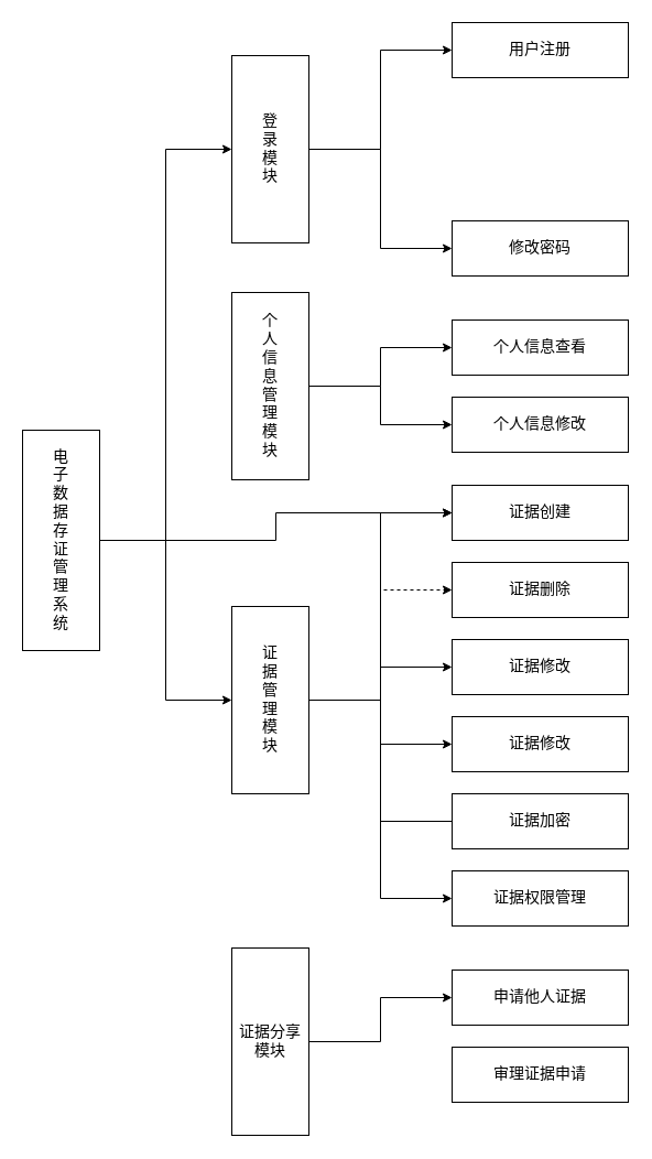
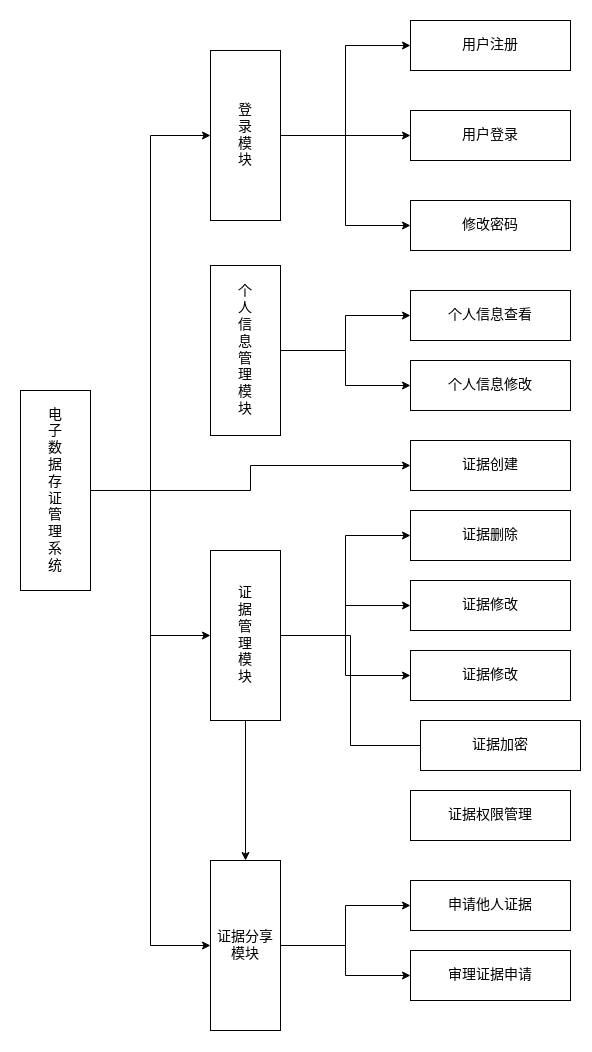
  <mxCell id="0" />
  <mxCell id="1" parent="0" />
  <mxCell id="2" style="edgeStyle=orthogonalEdgeStyle;rounded=0;orthogonalLoop=1;jettySize=auto;html=1;entryX=0;entryY=0.5;entryDx=0;entryDy=0;fontFamily=宋体;fontSize=14;strokeWidth=1;" edge="1" parent="1" source="6" target="10"><mxGeometry relative="1" as="geometry" /></mxCell>
  <mxCell id="3" style="edgeStyle=orthogonalEdgeStyle;rounded=0;orthogonalLoop=1;jettySize=auto;html=1;fontFamily=宋体;fontSize=14;strokeWidth=1;" edge="1" parent="1" source="6" target="35"><mxGeometry relative="1" as="geometry" /></mxCell>
  <mxCell id="4" style="edgeStyle=orthogonalEdgeStyle;rounded=0;orthogonalLoop=1;jettySize=auto;html=1;entryX=0;entryY=0.5;entryDx=0;entryDy=0;fontFamily=宋体;fontSize=14;strokeWidth=1;" edge="1" parent="1" source="6" target="30"><mxGeometry relative="1" as="geometry" /></mxCell>
+ <mxCell id="5" style="edgeStyle=orthogonalEdgeStyle;rounded=0;orthogonalLoop=1;jettySize=auto;html=1;entryX=0;entryY=0.5;entryDx=0;entryDy=0;fontFamily=宋体;fontSize=14;strokeWidth=1;" edge="1" parent="1" source="6" target="13"><mxGeometry relative="1" as="geometry" /></mxCell>
  <mxCell id="6" value="&lt;font face=&quot;宋体&quot; style=&quot;font-size: 14px;&quot;&gt;电&lt;br style=&quot;font-size: 14px;&quot;&gt;子&lt;br style=&quot;font-size: 14px;&quot;&gt;数&lt;br style=&quot;font-size: 14px;&quot;&gt;据&lt;br style=&quot;font-size: 14px;&quot;&gt;存&lt;br style=&quot;font-size: 14px;&quot;&gt;证&lt;br style=&quot;font-size: 14px;&quot;&gt;管&lt;br style=&quot;font-size: 14px;&quot;&gt;理&lt;br style=&quot;font-size: 14px;&quot;&gt;系&lt;br style=&quot;font-size: 14px;&quot;&gt;统&lt;/font&gt;" style="whiteSpace=wrap;html=1;fontFamily=宋体;fontSize=14;strokeWidth=1;" vertex="1" parent="1"><mxGeometry x="20" y="390" width="70" height="200" as="geometry" /></mxCell>
  <mxCell id="7" style="edgeStyle=orthogonalEdgeStyle;rounded=0;orthogonalLoop=1;jettySize=auto;html=1;fontFamily=宋体;fontSize=14;strokeWidth=1;" edge="1" parent="1" source="10" target="17"><mxGeometry relative="1" as="geometry" /></mxCell>
+ <mxCell id="8" style="edgeStyle=orthogonalEdgeStyle;rounded=0;orthogonalLoop=1;jettySize=auto;html=1;fontFamily=宋体;fontSize=14;strokeWidth=1;" edge="1" parent="1" source="10" target="18"><mxGeometry relative="1" as="geometry" /></mxCell>
  <mxCell id="9" style="edgeStyle=orthogonalEdgeStyle;rounded=0;orthogonalLoop=1;jettySize=auto;html=1;entryX=0;entryY=0.5;entryDx=0;entryDy=0;fontFamily=宋体;fontSize=14;strokeWidth=1;" edge="1" parent="1" source="10" target="19"><mxGeometry relative="1" as="geometry" /></mxCell>
  <mxCell id="10" value="登&lt;br style=&quot;font-size: 14px;&quot;&gt;录&lt;br style=&quot;font-size: 14px;&quot;&gt;模&lt;br style=&quot;font-size: 14px;&quot;&gt;块" style="whiteSpace=wrap;html=1;fontFamily=宋体;fontSize=14;strokeWidth=1;" vertex="1" parent="1"><mxGeometry x="210" y="50" width="70" height="170" as="geometry" /></mxCell>
  <mxCell id="11" style="edgeStyle=orthogonalEdgeStyle;rounded=0;orthogonalLoop=1;jettySize=auto;html=1;entryX=0;entryY=0.5;entryDx=0;entryDy=0;fontFamily=宋体;fontSize=14;strokeWidth=1;" edge="1" parent="1" source="13" target="23"><mxGeometry relative="1" as="geometry" /></mxCell>
+ <mxCell id="12" style="edgeStyle=orthogonalEdgeStyle;rounded=0;orthogonalLoop=1;jettySize=auto;html=1;entryX=0;entryY=0.5;entryDx=0;entryDy=0;fontFamily=宋体;fontSize=14;strokeWidth=1;" edge="1" parent="1" source="13" target="22"><mxGeometry relative="1" as="geometry" /></mxCell>
  <mxCell id="13" value="证据分享模块" style="whiteSpace=wrap;html=1;fontFamily=宋体;fontSize=14;strokeWidth=1;" vertex="1" parent="1"><mxGeometry x="210" y="860" width="70" height="170" as="geometry" /></mxCell>
  <mxCell id="14" style="edgeStyle=orthogonalEdgeStyle;rounded=0;orthogonalLoop=1;jettySize=auto;html=1;fontFamily=宋体;fontSize=14;strokeWidth=1;" edge="1" parent="1" source="16" target="20"><mxGeometry relative="1" as="geometry" /></mxCell>
  <mxCell id="15" style="edgeStyle=orthogonalEdgeStyle;rounded=0;orthogonalLoop=1;jettySize=auto;html=1;entryX=0;entryY=0.5;entryDx=0;entryDy=0;fontFamily=宋体;fontSize=14;strokeWidth=1;" edge="1" parent="1" source="16" target="21"><mxGeometry relative="1" as="geometry" /></mxCell>
  <mxCell id="16" value="&lt;font face=&quot;宋体&quot; style=&quot;font-size: 14px;&quot;&gt;个&lt;br style=&quot;font-size: 14px;&quot;&gt;人&lt;br style=&quot;font-size: 14px;&quot;&gt;信&lt;br style=&quot;font-size: 14px;&quot;&gt;息&lt;br style=&quot;font-size: 14px;&quot;&gt;管&lt;br style=&quot;font-size: 14px;&quot;&gt;理&lt;br style=&quot;font-size: 14px;&quot;&gt;模&lt;br style=&quot;font-size: 14px;&quot;&gt;块&lt;/font&gt;" style="whiteSpace=wrap;html=1;fontFamily=宋体;fontSize=14;strokeWidth=1;" vertex="1" parent="1"><mxGeometry x="210" y="265" width="70" height="170" as="geometry" /></mxCell>
  <mxCell id="17" value="用户注册" style="rounded=0;whiteSpace=wrap;html=1;align=center;fontFamily=宋体;fontSize=14;strokeWidth=1;" vertex="1" parent="1"><mxGeometry x="410" y="20" width="160" height="50" as="geometry" /></mxCell>
+ <mxCell id="18" value="用户登录" style="rounded=0;whiteSpace=wrap;html=1;align=center;fontFamily=宋体;fontSize=14;strokeWidth=1;" vertex="1" parent="1"><mxGeometry x="410" y="110" width="160" height="50" as="geometry" /></mxCell>
  <mxCell id="19" value="修改密码" style="rounded=0;whiteSpace=wrap;html=1;align=center;fontFamily=宋体;fontSize=14;strokeWidth=1;" vertex="1" parent="1"><mxGeometry x="410" y="200" width="160" height="50" as="geometry" /></mxCell>
  <mxCell id="20" value="个人信息查看" style="rounded=0;whiteSpace=wrap;html=1;align=center;fontFamily=宋体;fontSize=14;strokeWidth=1;" vertex="1" parent="1"><mxGeometry x="410" y="290" width="160" height="50" as="geometry" /></mxCell>
  <mxCell id="21" value="个人信息修改" style="rounded=0;whiteSpace=wrap;html=1;align=center;fontFamily=宋体;fontSize=14;strokeWidth=1;" vertex="1" parent="1"><mxGeometry x="410" y="360" width="160" height="50" as="geometry" /></mxCell>
  <mxCell id="22" value="审理证据申请" style="rounded=0;whiteSpace=wrap;html=1;align=center;fontFamily=宋体;fontSize=14;strokeWidth=1;" vertex="1" parent="1"><mxGeometry x="410" y="950" width="160" height="50" as="geometry" /></mxCell>
  <mxCell id="23" value="申请他人证据" style="rounded=0;whiteSpace=wrap;html=1;align=center;fontFamily=宋体;fontSize=14;strokeWidth=1;" vertex="1" parent="1"><mxGeometry x="410" y="880" width="160" height="50" as="geometry" /></mxCell>
- <mxCell id="24" style="edgeStyle=orthogonalEdgeStyle;rounded=0;orthogonalLoop=1;jettySize=auto;html=1;entryX=0;entryY=0.5;entryDx=0;entryDy=0;fontFamily=宋体;fontSize=14;strokeWidth=1;" edge="1" parent="1" source="30" target="35"><mxGeometry relative="1" as="geometry" /></mxCell>
- <mxCell id="25" style="edgeStyle=orthogonalEdgeStyle;rounded=0;orthogonalLoop=1;jettySize=auto;html=1;entryX=0;entryY=0.5;entryDx=0;entryDy=0;fontFamily=宋体;fontSize=14;strokeWidth=1;dashed=1;" edge="1" parent="1" source="30" target="34"><mxGeometry relative="1" as="geometry" /></mxCell>
+ <mxCell id="25" style="edgeStyle=orthogonalEdgeStyle;rounded=0;orthogonalLoop=1;jettySize=auto;html=1;entryX=0;entryY=0.5;entryDx=0;entryDy=0;fontFamily=宋体;fontSize=14;strokeWidth=1;" edge="1" parent="1" source="30" target="34"><mxGeometry relative="1" as="geometry" /></mxCell>
  <mxCell id="26" style="edgeStyle=orthogonalEdgeStyle;rounded=0;orthogonalLoop=1;jettySize=auto;html=1;entryX=0;entryY=0.5;entryDx=0;entryDy=0;fontFamily=宋体;fontSize=14;strokeWidth=1;" edge="1" parent="1" source="30" target="33"><mxGeometry relative="1" as="geometry" /></mxCell>
  <mxCell id="27" style="edgeStyle=orthogonalEdgeStyle;rounded=0;orthogonalLoop=1;jettySize=auto;html=1;fontFamily=宋体;fontSize=14;strokeWidth=1;" edge="1" parent="1" source="30" target="32"><mxGeometry relative="1" as="geometry" /></mxCell>
  <mxCell id="28" style="edgeStyle=orthogonalEdgeStyle;rounded=0;orthogonalLoop=1;jettySize=auto;html=1;entryX=0;entryY=0.5;entryDx=0;entryDy=0;fontFamily=宋体;fontSize=14;strokeWidth=1;endArrow=none;" edge="1" parent="1" source="30" target="31"><mxGeometry relative="1" as="geometry" /></mxCell>
- <mxCell id="29" style="edgeStyle=orthogonalEdgeStyle;rounded=0;orthogonalLoop=1;jettySize=auto;html=1;entryX=0;entryY=0.5;entryDx=0;entryDy=0;fontFamily=宋体;fontSize=14;strokeWidth=1;" edge="1" parent="1" source="30" target="36"><mxGeometry relative="1" as="geometry" /></mxCell>
+ <mxCell id="29" style="edgeStyle=orthogonalEdgeStyle;rounded=0;orthogonalLoop=1;jettySize=auto;html=1;fontFamily=宋体;fontSize=14;strokeWidth=1;" edge="1" parent="1" source="30" target="13"><mxGeometry relative="1" as="geometry" /></mxCell>
  <mxCell id="30" value="证&lt;br style=&quot;font-size: 14px;&quot;&gt;据&lt;br style=&quot;font-size: 14px;&quot;&gt;管&lt;br style=&quot;font-size: 14px;&quot;&gt;理&lt;br style=&quot;font-size: 14px;&quot;&gt;模&lt;br style=&quot;font-size: 14px;&quot;&gt;块" style="whiteSpace=wrap;html=1;fontFamily=宋体;fontSize=14;strokeWidth=1;" vertex="1" parent="1"><mxGeometry x="210" y="550" width="70" height="170" as="geometry" /></mxCell>
- <mxCell id="31" value="证据加密" style="rounded=0;whiteSpace=wrap;html=1;align=center;fontFamily=宋体;fontSize=14;strokeWidth=1;" vertex="1" parent="1"><mxGeometry x="410" y="720" width="160" height="50" as="geometry" /></mxCell>
+ <mxCell id="31" value="证据加密" style="rounded=0;whiteSpace=wrap;html=1;align=center;fontFamily=宋体;fontSize=14;strokeWidth=1;" vertex="1" parent="1"><mxGeometry x="420" y="720" width="160" height="50" as="geometry" /></mxCell>
  <mxCell id="32" value="证据修改" style="rounded=0;whiteSpace=wrap;html=1;align=center;fontFamily=宋体;fontSize=14;strokeWidth=1;" vertex="1" parent="1"><mxGeometry x="410" y="650" width="160" height="50" as="geometry" /></mxCell>
  <mxCell id="33" value="证据修改" style="rounded=0;whiteSpace=wrap;html=1;align=center;fontFamily=宋体;fontSize=14;strokeWidth=1;" vertex="1" parent="1"><mxGeometry x="410" y="580" width="160" height="50" as="geometry" /></mxCell>
  <mxCell id="34" value="证据删除" style="rounded=0;whiteSpace=wrap;html=1;align=center;fontFamily=宋体;fontSize=14;strokeWidth=1;" vertex="1" parent="1"><mxGeometry x="410" y="510" width="160" height="50" as="geometry" /></mxCell>
  <mxCell id="35" value="证据创建" style="rounded=0;whiteSpace=wrap;html=1;align=center;fontFamily=宋体;fontSize=14;strokeWidth=1;" vertex="1" parent="1"><mxGeometry x="410" y="440" width="160" height="50" as="geometry" /></mxCell>
  <mxCell id="36" value="证据权限管理" style="rounded=0;whiteSpace=wrap;html=1;align=center;fontFamily=宋体;fontSize=14;strokeWidth=1;" vertex="1" parent="1"><mxGeometry x="410" y="790" width="160" height="50" as="geometry" /></mxCell>
